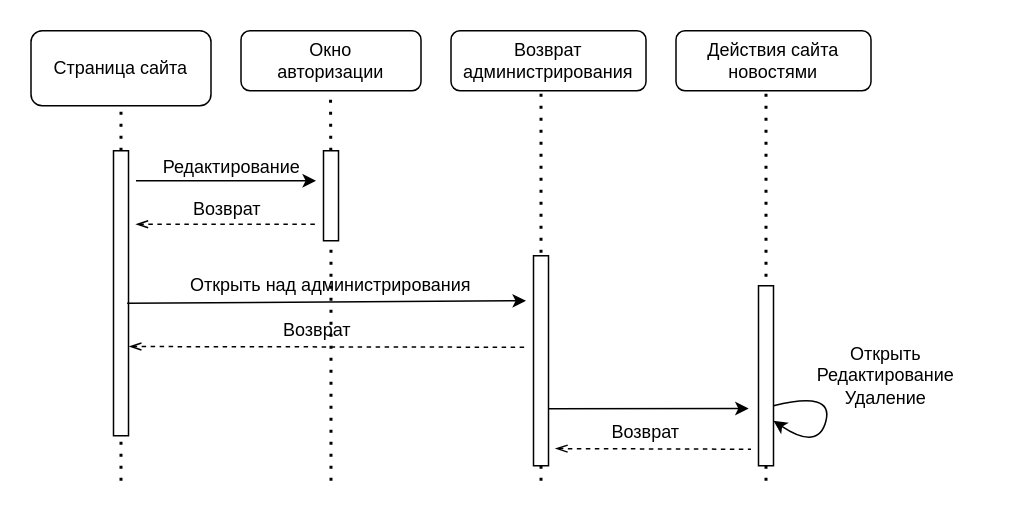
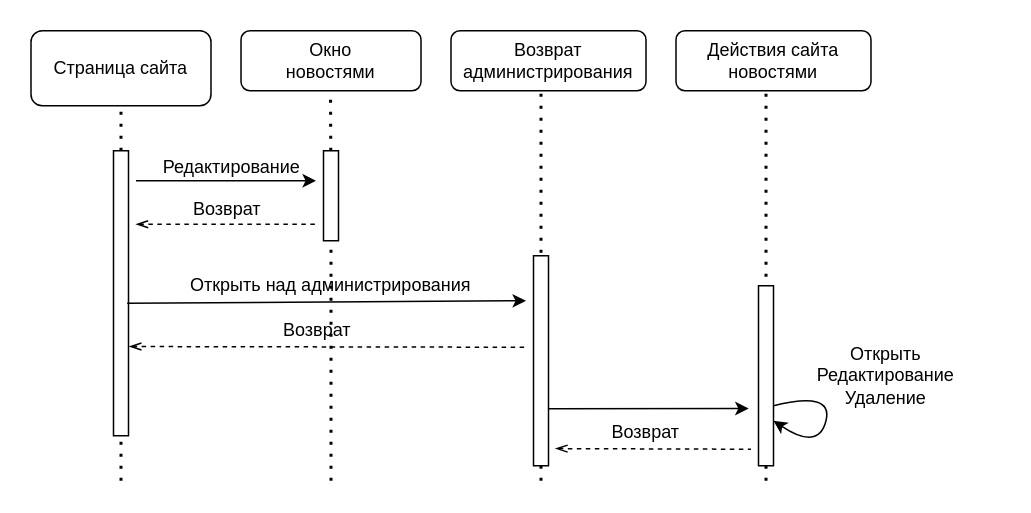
  <mxCell id="0" />
  <mxCell id="1" parent="0" />
  <mxCell id="2" value="&lt;div&gt;Страница сайта&lt;/div&gt;" style="rounded=1;whiteSpace=wrap;html=1;" vertex="1" parent="1"><mxGeometry x="20" y="20" width="120" height="50" as="geometry" /></mxCell>
- <mxCell id="3" value="&lt;div&gt;Окно&lt;/div&gt;&lt;div&gt;авторизации&lt;br&gt;&lt;/div&gt;" style="rounded=1;whiteSpace=wrap;html=1;" vertex="1" parent="1"><mxGeometry x="160" y="20" width="120" height="40" as="geometry" /></mxCell>
+ <mxCell id="3" value="&lt;div&gt;Окно&lt;/div&gt;&lt;div&gt;новостями&lt;br&gt;&lt;/div&gt;" style="rounded=1;whiteSpace=wrap;html=1;" vertex="1" parent="1"><mxGeometry x="160" y="20" width="120" height="40" as="geometry" /></mxCell>
  <mxCell id="4" value="&lt;div&gt;Возврат &lt;br&gt;&lt;/div&gt;&lt;div&gt;администрирования&lt;/div&gt;" style="rounded=1;whiteSpace=wrap;html=1;" vertex="1" parent="1"><mxGeometry x="300" y="20" width="130" height="40" as="geometry" /></mxCell>
  <mxCell id="5" value="&lt;div&gt;Действия сайта&lt;/div&gt;&lt;div&gt;новостями&lt;br&gt;&lt;/div&gt;" style="rounded=1;whiteSpace=wrap;html=1;" vertex="1" parent="1"><mxGeometry x="450" y="20" width="130" height="40" as="geometry" /></mxCell>
  <mxCell id="6" value="" style="endArrow=none;dashed=1;html=1;dashPattern=1 3;strokeWidth=2;rounded=0;entryX=0.5;entryY=1;entryDx=0;entryDy=0;" edge="1" parent="1" source="11" target="2"><mxGeometry width="50" height="50" relative="1" as="geometry"><mxPoint x="80" y="270" as="sourcePoint" /><mxPoint x="270" y="210" as="targetPoint" /></mxGeometry></mxCell>
  <mxCell id="7" value="" style="endArrow=none;dashed=1;html=1;dashPattern=1 3;strokeWidth=2;rounded=0;entryX=0.5;entryY=1;entryDx=0;entryDy=0;" edge="1" parent="1" source="13"><mxGeometry width="50" height="50" relative="1" as="geometry"><mxPoint x="219.66" y="270" as="sourcePoint" /><mxPoint x="219.66" y="60" as="targetPoint" /></mxGeometry></mxCell>
  <mxCell id="8" value="" style="endArrow=none;dashed=1;html=1;dashPattern=1 3;strokeWidth=2;rounded=0;entryX=0.5;entryY=1;entryDx=0;entryDy=0;" edge="1" parent="1"><mxGeometry width="50" height="50" relative="1" as="geometry"><mxPoint x="360" y="320" as="sourcePoint" /><mxPoint x="360" y="60" as="targetPoint" /></mxGeometry></mxCell>
  <mxCell id="9" value="" style="endArrow=none;dashed=1;html=1;dashPattern=1 3;strokeWidth=2;rounded=0;entryX=0.5;entryY=1;entryDx=0;entryDy=0;" edge="1" parent="1"><mxGeometry width="50" height="50" relative="1" as="geometry"><mxPoint x="510" y="320" as="sourcePoint" /><mxPoint x="510" y="60" as="targetPoint" /></mxGeometry></mxCell>
  <mxCell id="10" value="" style="endArrow=none;dashed=1;html=1;dashPattern=1 3;strokeWidth=2;rounded=0;entryX=0.5;entryY=1;entryDx=0;entryDy=0;" edge="1" parent="1" target="11"><mxGeometry width="50" height="50" relative="1" as="geometry"><mxPoint x="80" y="320" as="sourcePoint" /><mxPoint x="80" y="60" as="targetPoint" /></mxGeometry></mxCell>
  <mxCell id="11" value="" style="rounded=0;whiteSpace=wrap;html=1;" vertex="1" parent="1"><mxGeometry x="75" y="100" width="10" height="190" as="geometry" /></mxCell>
  <mxCell id="12" value="" style="endArrow=none;dashed=1;html=1;dashPattern=1 3;strokeWidth=2;rounded=0;entryX=0.5;entryY=1;entryDx=0;entryDy=0;" edge="1" parent="1" target="13"><mxGeometry width="50" height="50" relative="1" as="geometry"><mxPoint x="220" y="320" as="sourcePoint" /><mxPoint x="219.66" y="60" as="targetPoint" /></mxGeometry></mxCell>
  <mxCell id="13" value="" style="rounded=0;whiteSpace=wrap;html=1;" vertex="1" parent="1"><mxGeometry x="215" y="100" width="10" height="60" as="geometry" /></mxCell>
  <mxCell id="14" value="" style="endArrow=classic;html=1;rounded=0;startArrow=none;startFill=0;endFill=1;" edge="1" parent="1"><mxGeometry width="50" height="50" relative="1" as="geometry"><mxPoint x="90" y="120" as="sourcePoint" /><mxPoint x="210" y="120" as="targetPoint" /></mxGeometry></mxCell>
  <mxCell id="15" value="Возврат" style="text;html=1;align=center;verticalAlign=middle;whiteSpace=wrap;rounded=0;" vertex="1" parent="1"><mxGeometry x="121" y="124" width="60" height="30" as="geometry" /></mxCell>
  <mxCell id="16" value="" style="endArrow=none;html=1;rounded=0;exitX=1.5;exitY=0.133;exitDx=0;exitDy=0;exitPerimeter=0;startArrow=openThin;startFill=0;endFill=0;dashed=1;" edge="1" parent="1"><mxGeometry width="50" height="50" relative="1" as="geometry"><mxPoint x="90" y="149" as="sourcePoint" /><mxPoint x="210" y="149" as="targetPoint" /></mxGeometry></mxCell>
  <mxCell id="17" value="Редактирование" style="text;html=1;align=center;verticalAlign=middle;whiteSpace=wrap;rounded=0;" vertex="1" parent="1"><mxGeometry x="124" y="96" width="60" height="30" as="geometry" /></mxCell>
  <mxCell id="18" value="" style="endArrow=none;html=1;rounded=0;entryX=0.914;entryY=0.535;entryDx=0;entryDy=0;entryPerimeter=0;endFill=0;startArrow=classic;startFill=1;" edge="1" parent="1" target="11"><mxGeometry width="50" height="50" relative="1" as="geometry"><mxPoint x="350" y="200" as="sourcePoint" /><mxPoint x="270" y="210" as="targetPoint" /></mxGeometry></mxCell>
  <mxCell id="19" value="" style="rounded=0;whiteSpace=wrap;html=1;" vertex="1" parent="1"><mxGeometry x="355" y="170" width="10" height="140" as="geometry" /></mxCell>
  <mxCell id="20" value="Открыть над администрирования" style="text;html=1;align=center;verticalAlign=middle;whiteSpace=wrap;rounded=0;" vertex="1" parent="1"><mxGeometry x="95" y="175" width="250" height="30" as="geometry" /></mxCell>
  <mxCell id="21" value="" style="rounded=0;whiteSpace=wrap;html=1;" vertex="1" parent="1"><mxGeometry x="505" y="190" width="10" height="120" as="geometry" /></mxCell>
  <mxCell id="22" value="" style="endArrow=none;html=1;rounded=0;exitX=-0.155;exitY=0.448;exitDx=0;exitDy=0;exitPerimeter=0;endFill=0;startArrow=classic;startFill=1;" edge="1" parent="1"><mxGeometry width="50" height="50" relative="1" as="geometry"><mxPoint x="498.45" y="271.81" as="sourcePoint" /><mxPoint x="365" y="272.01" as="targetPoint" /></mxGeometry></mxCell>
  <mxCell id="23" value="" style="endArrow=none;html=1;rounded=0;exitX=1.052;exitY=0.687;exitDx=0;exitDy=0;exitPerimeter=0;startArrow=openThin;startFill=0;endFill=0;dashed=1;" edge="1" parent="1" source="11"><mxGeometry width="50" height="50" relative="1" as="geometry"><mxPoint x="235" y="230" as="sourcePoint" /><mxPoint x="350" y="231" as="targetPoint" /></mxGeometry></mxCell>
  <mxCell id="24" value="Возврат" style="text;html=1;align=center;verticalAlign=middle;whiteSpace=wrap;rounded=0;" vertex="1" parent="1"><mxGeometry x="181" y="205" width="60" height="30" as="geometry" /></mxCell>
  <mxCell id="25" value="&lt;div&gt;Открыть&lt;/div&gt;&lt;div&gt;Редактирование&lt;/div&gt;&lt;div&gt;Удаление&lt;br&gt;&lt;/div&gt;" style="text;html=1;align=center;verticalAlign=middle;whiteSpace=wrap;rounded=0;" vertex="1" parent="1"><mxGeometry x="515" y="227.5" width="150" height="45" as="geometry" /></mxCell>
  <mxCell id="26" value="" style="curved=1;endArrow=classic;html=1;rounded=0;" edge="1" parent="1"><mxGeometry width="50" height="50" relative="1" as="geometry"><mxPoint x="515" y="270" as="sourcePoint" /><mxPoint x="515" y="280" as="targetPoint" /><Array as="points"><mxPoint x="555" y="260" /><mxPoint x="545" y="300" /></Array></mxGeometry></mxCell>
  <mxCell id="27" value="" style="endArrow=none;html=1;rounded=0;exitX=1.466;exitY=0.854;exitDx=0;exitDy=0;exitPerimeter=0;startArrow=openThin;startFill=0;endFill=0;dashed=1;" edge="1" parent="1"><mxGeometry width="50" height="50" relative="1" as="geometry"><mxPoint x="369.66" y="298.56" as="sourcePoint" /><mxPoint x="500" y="299" as="targetPoint" /></mxGeometry></mxCell>
  <mxCell id="28" value="Возврат" style="text;html=1;align=center;verticalAlign=middle;whiteSpace=wrap;rounded=0;" vertex="1" parent="1"><mxGeometry x="400" y="272.5" width="60" height="30" as="geometry" /></mxCell>
